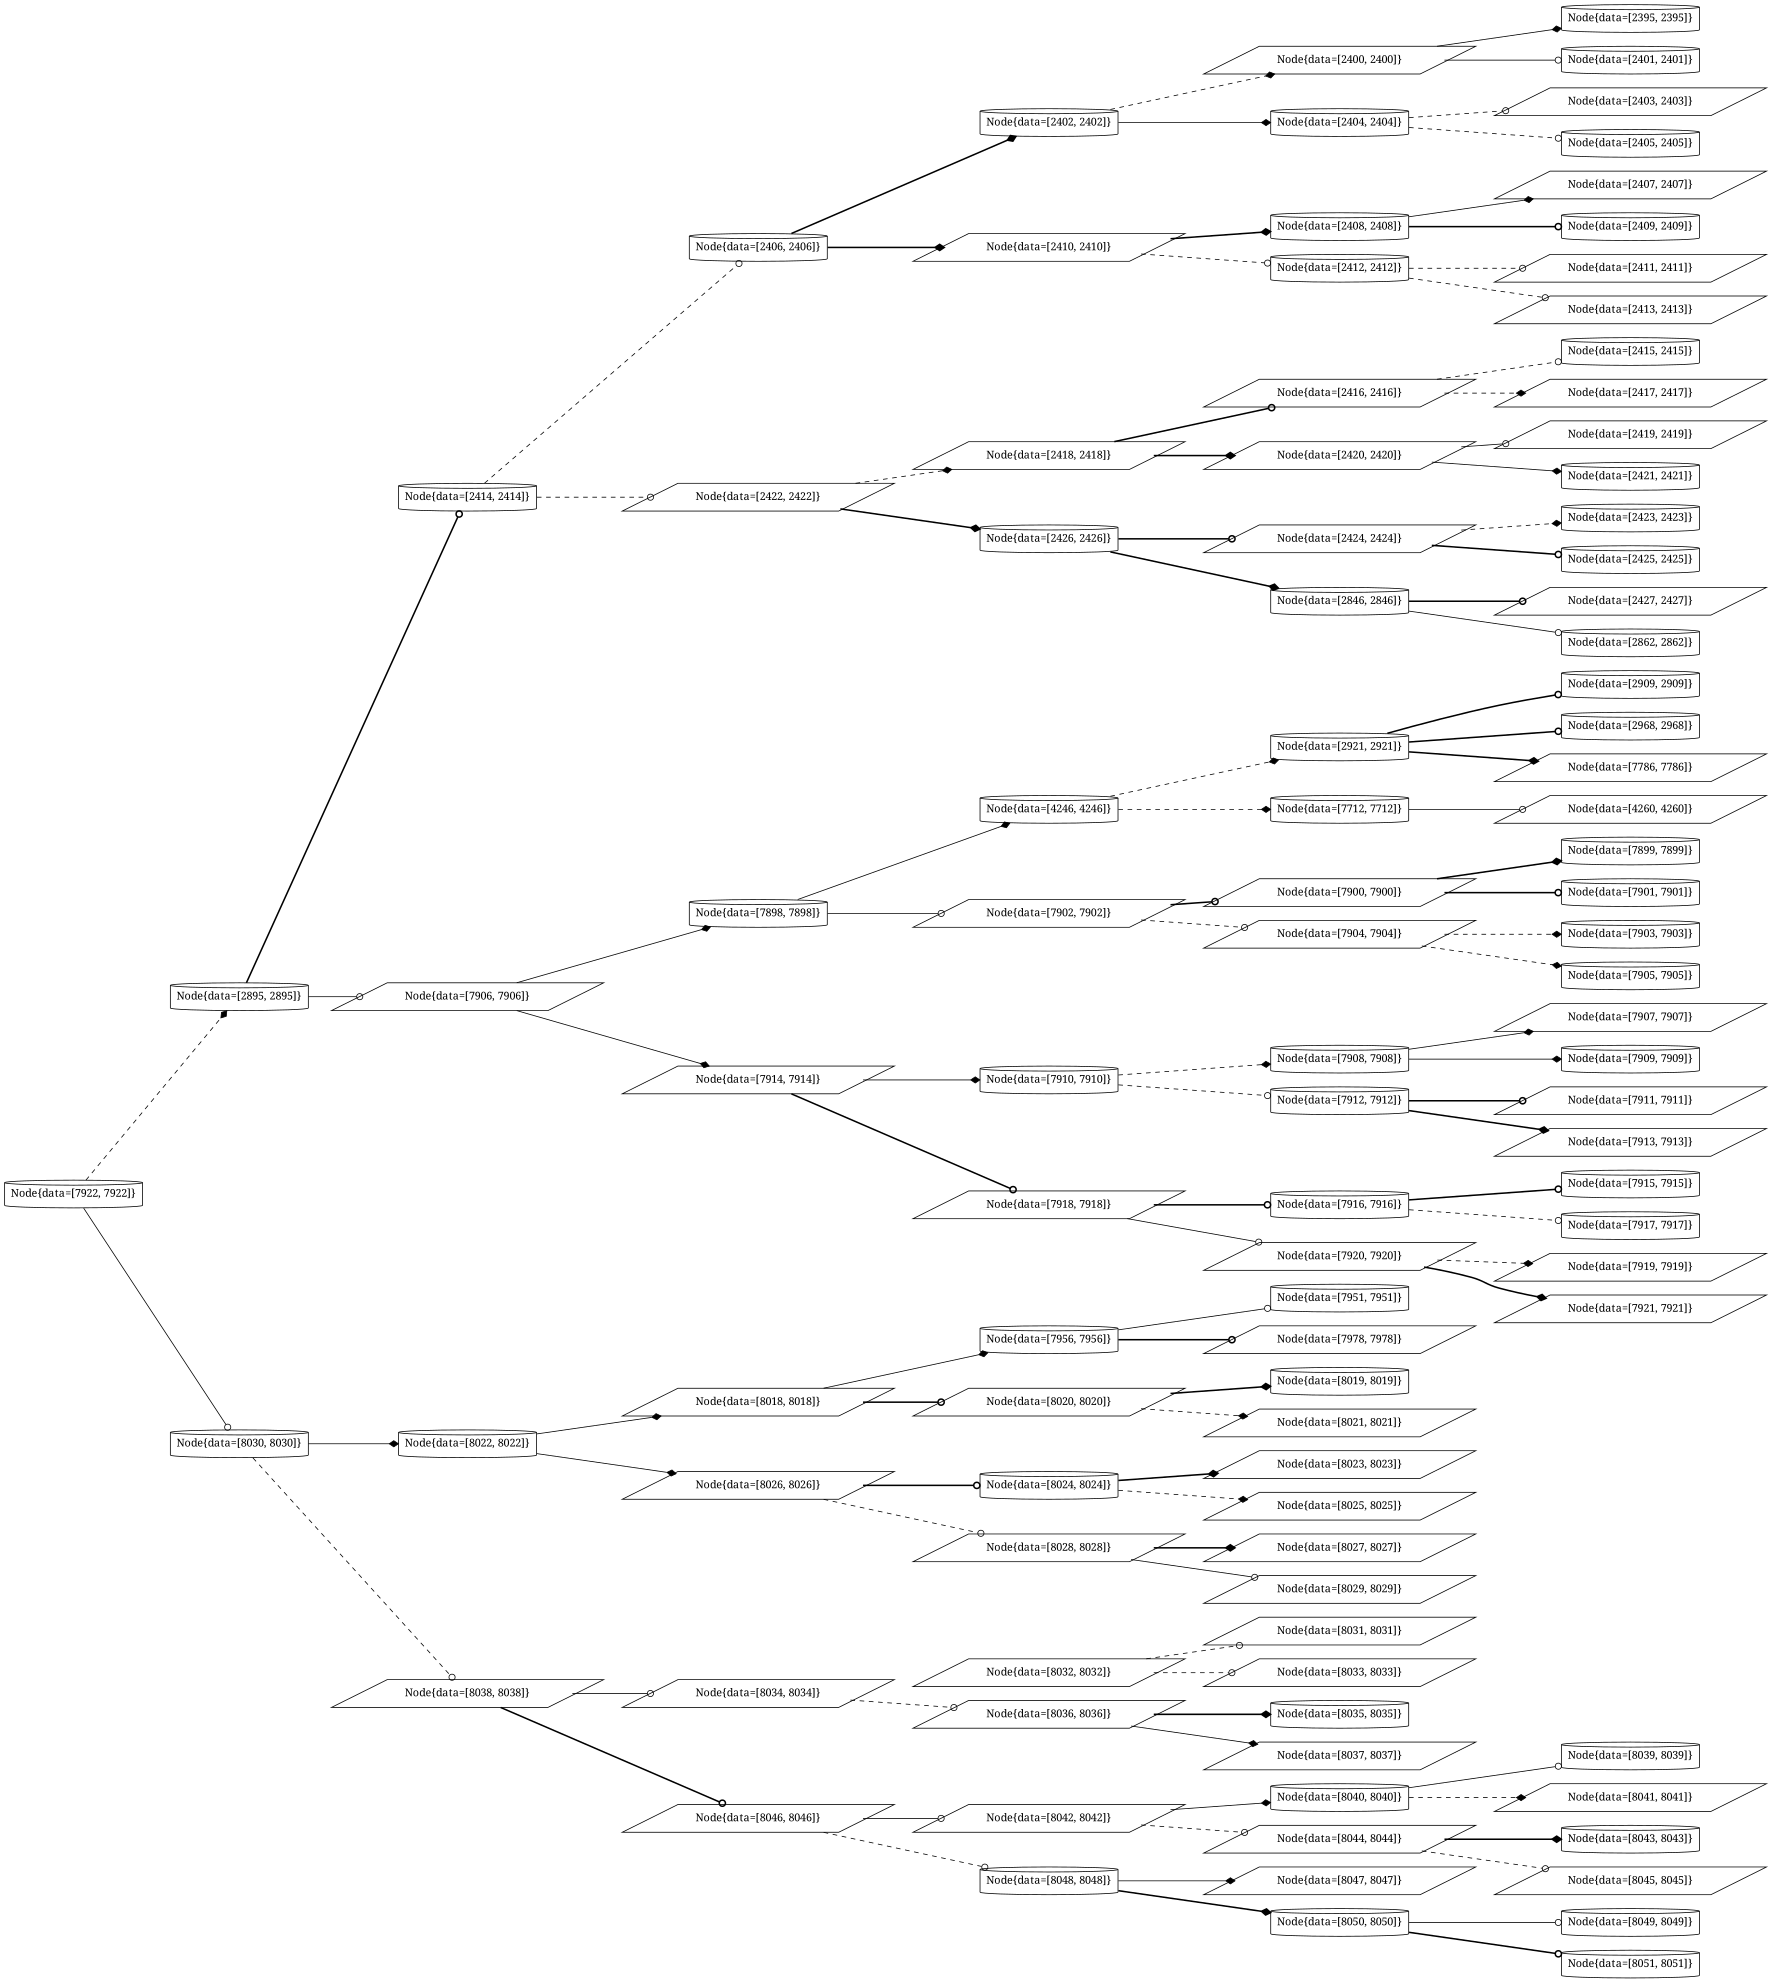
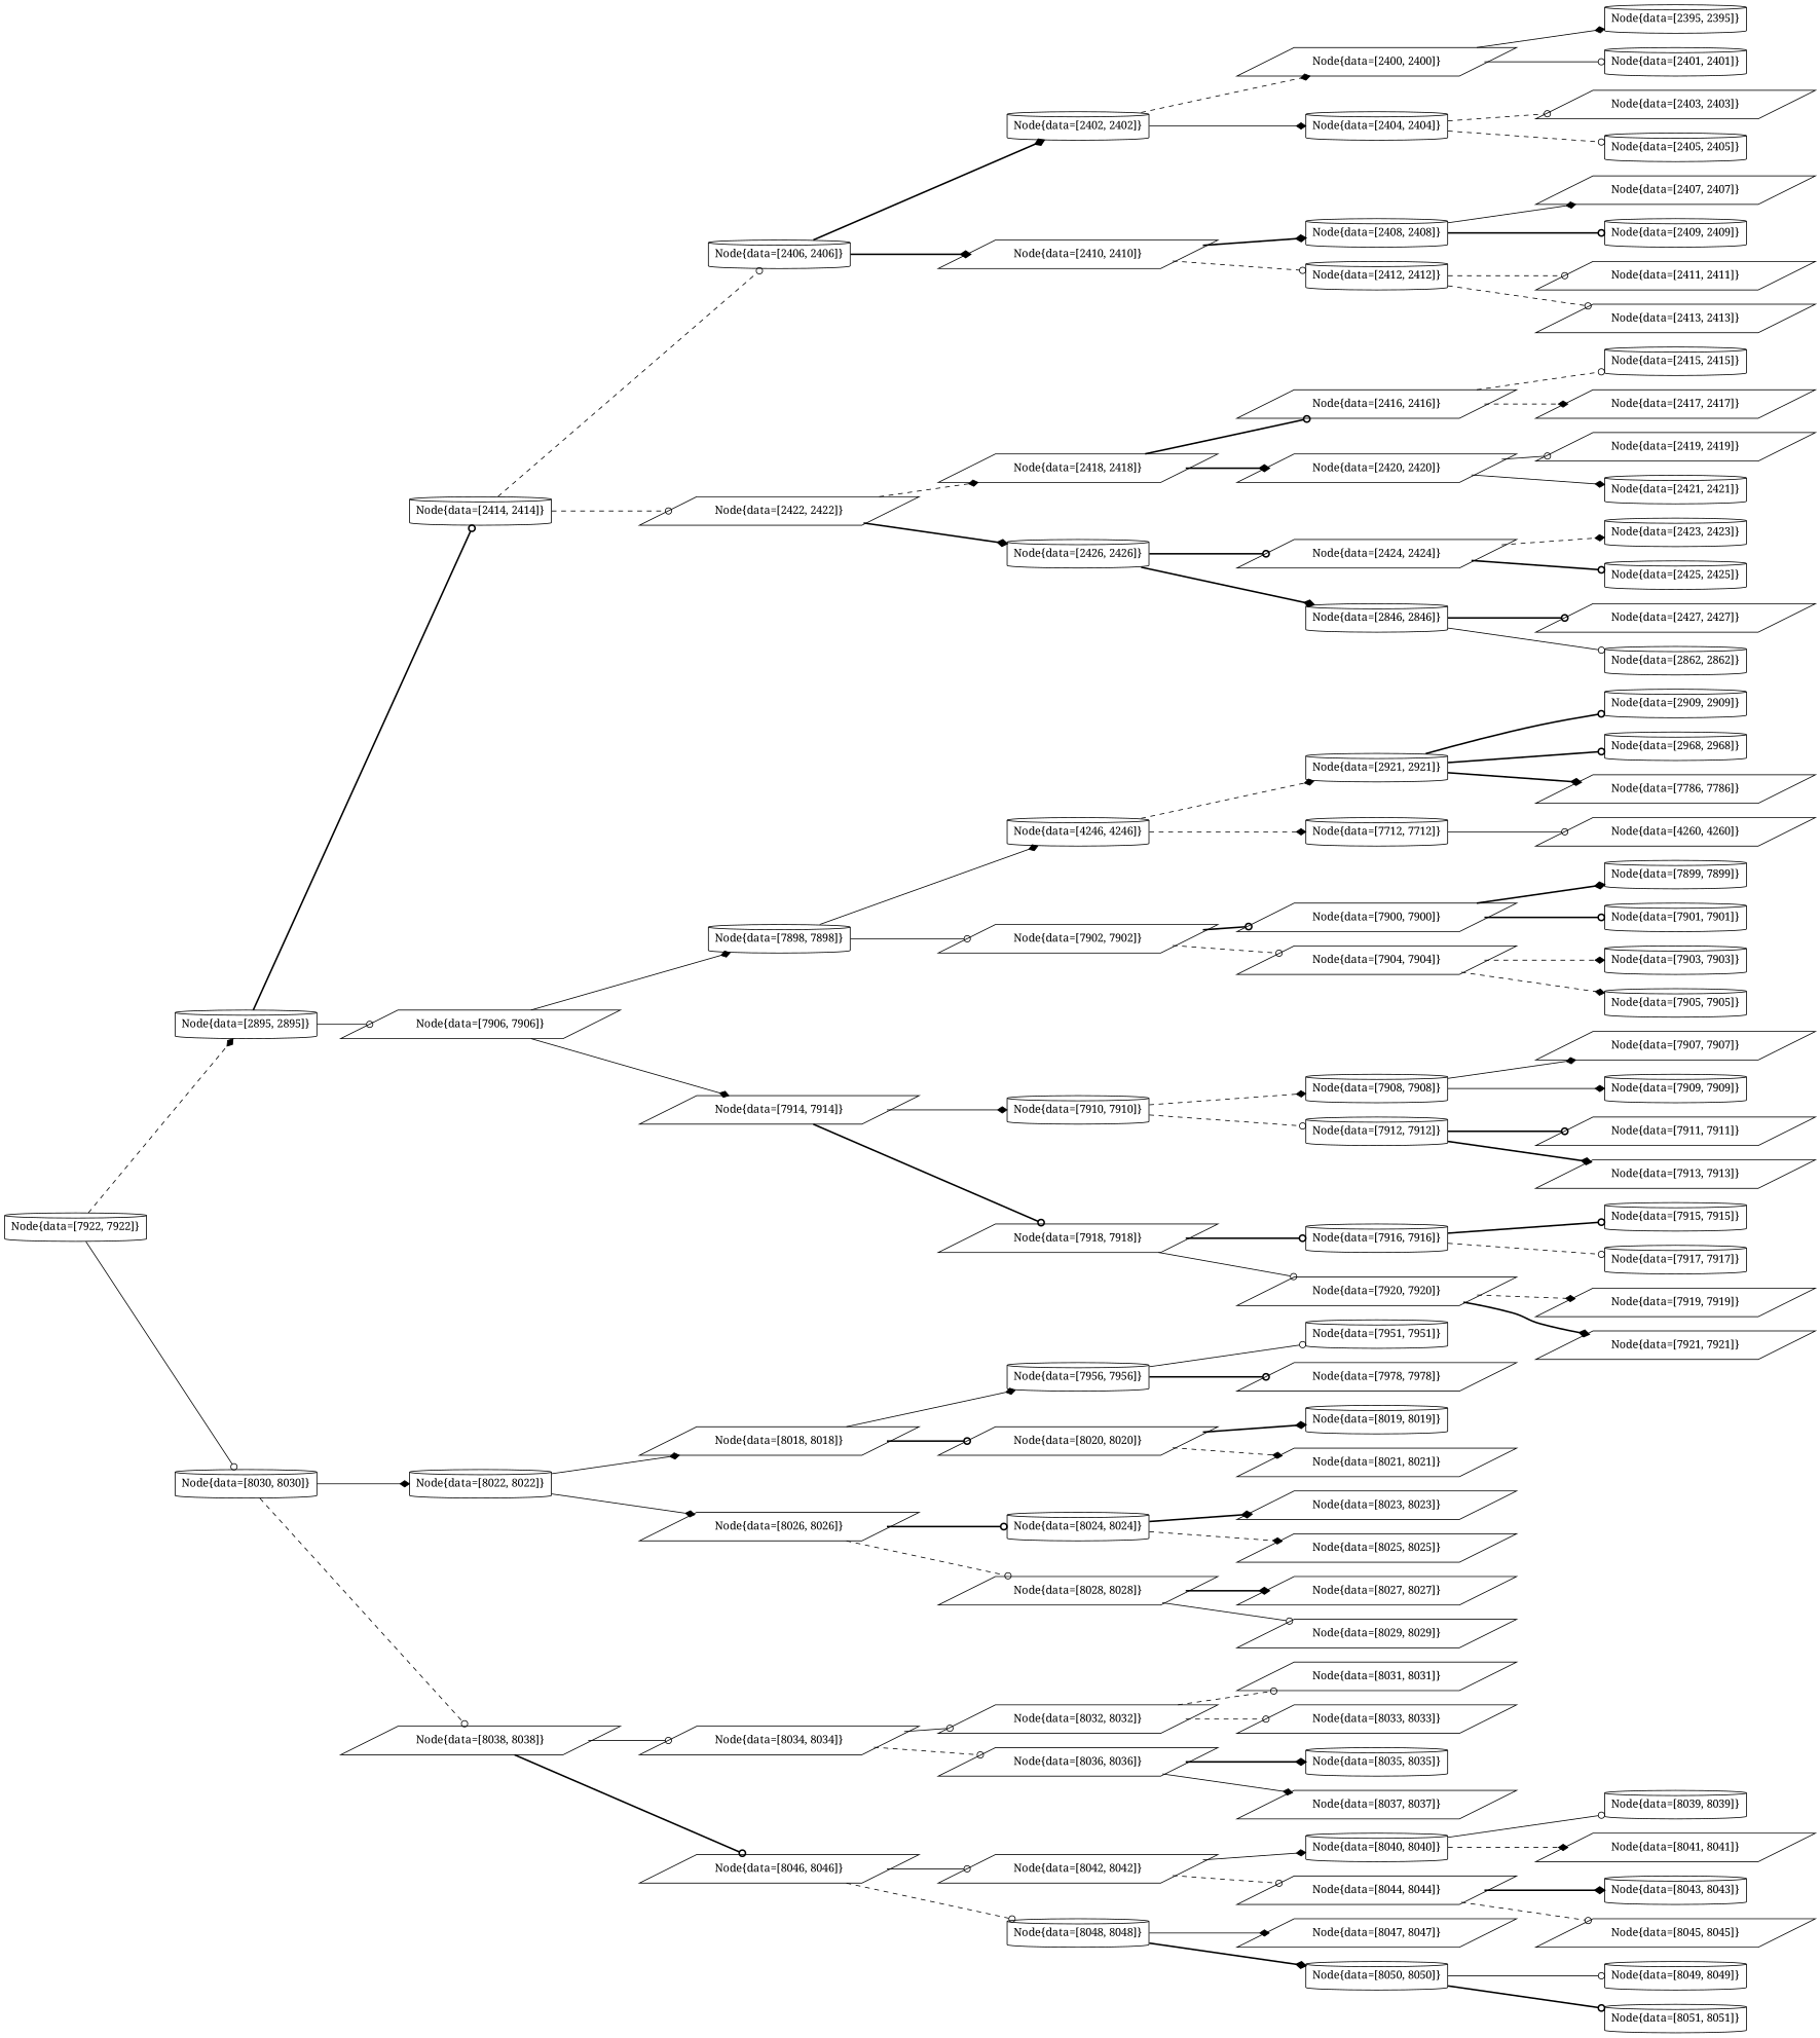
  digraph {
    fontname="Noto Serif"
    rankdir=LR
    node [fontname="Noto Serif" shape=parallelogram]
    edge [arrowhead=odot fontname="Noto Serif" style=bold]
    n1 [label="Node{data=[7922, 7922]}" shape=cylinder]
    n2 [label="Node{data=[2895, 2895]}" shape=cylinder]
    n3 [label="Node{data=[8030, 8030]}" shape=cylinder]
    n4 [label="Node{data=[2414, 2414]}" shape=cylinder]
    n5 [label="Node{data=[7906, 7906]}"]
    n6 [label="Node{data=[8022, 8022]}" shape=cylinder]
    n7 [label="Node{data=[8038, 8038]}"]
    n8 [label="Node{data=[2406, 2406]}" shape=cylinder]
    n9 [label="Node{data=[2422, 2422]}"]
    n10 [label="Node{data=[7898, 7898]}" shape=cylinder]
    n11 [label="Node{data=[7914, 7914]}"]
    n12 [label="Node{data=[2402, 2402]}" shape=cylinder]
    n13 [label="Node{data=[2410, 2410]}"]
    n14 [label="Node{data=[2418, 2418]}"]
    n15 [label="Node{data=[2426, 2426]}" shape=cylinder]
    n16 [label="Node{data=[2400, 2400]}"]
    n17 [label="Node{data=[2404, 2404]}" shape=cylinder]
    n18 [label="Node{data=[2408, 2408]}" shape=cylinder]
    n19 [label="Node{data=[2412, 2412]}" shape=cylinder]
    n20 [label="Node{data=[2395, 2395]}" shape=cylinder]
    n21 [label="Node{data=[2401, 2401]}" shape=cylinder]
    n22 [label="Node{data=[2403, 2403]}"]
    n23 [label="Node{data=[2405, 2405]}" shape=cylinder]
    n24 [label="Node{data=[2407, 2407]}"]
    n25 [label="Node{data=[2409, 2409]}" shape=cylinder]
    n26 [label="Node{data=[2411, 2411]}"]
    n27 [label="Node{data=[2413, 2413]}"]
    n28 [label="Node{data=[2416, 2416]}"]
    n29 [label="Node{data=[2420, 2420]}"]
    n30 [label="Node{data=[2424, 2424]}"]
    n31 [label="Node{data=[2846, 2846]}" shape=cylinder]
    n32 [label="Node{data=[2415, 2415]}" shape=cylinder]
    n33 [label="Node{data=[2417, 2417]}"]
    n34 [label="Node{data=[2419, 2419]}"]
    n35 [label="Node{data=[2421, 2421]}" shape=cylinder]
    n36 [label="Node{data=[2423, 2423]}" shape=cylinder]
    n37 [label="Node{data=[2425, 2425]}" shape=cylinder]
    n38 [label="Node{data=[2427, 2427]}"]
    n39 [label="Node{data=[2862, 2862]}" shape=cylinder]
    n40 [label="Node{data=[4246, 4246]}" shape=cylinder]
    n41 [label="Node{data=[7902, 7902]}"]
    n42 [label="Node{data=[7910, 7910]}" shape=cylinder]
    n43 [label="Node{data=[7918, 7918]}"]
    n44 [label="Node{data=[2921, 2921]}" shape=cylinder]
    n45 [label="Node{data=[7712, 7712]}" shape=cylinder]
    n46 [label="Node{data=[7900, 7900]}"]
    n47 [label="Node{data=[7904, 7904]}"]
    n48 [label="Node{data=[2909, 2909]}" shape=cylinder]
    n49 [label="Node{data=[2968, 2968]}" shape=cylinder]
    n50 [label="Node{data=[7786, 7786]}"]
    n51 [label="Node{data=[4260, 4260]}"]
    n52 [label="Node{data=[7899, 7899]}" shape=cylinder]
    n53 [label="Node{data=[7901, 7901]}" shape=cylinder]
    n54 [label="Node{data=[7903, 7903]}" shape=cylinder]
    n55 [label="Node{data=[7905, 7905]}" shape=cylinder]
    n56 [label="Node{data=[7908, 7908]}" shape=cylinder]
    n57 [label="Node{data=[7912, 7912]}" shape=cylinder]
    n58 [label="Node{data=[7916, 7916]}" shape=cylinder]
    n59 [label="Node{data=[7920, 7920]}"]
    n60 [label="Node{data=[7907, 7907]}"]
    n61 [label="Node{data=[7909, 7909]}" shape=cylinder]
    n62 [label="Node{data=[7911, 7911]}"]
    n63 [label="Node{data=[7913, 7913]}"]
    n64 [label="Node{data=[7915, 7915]}" shape=cylinder]
    n65 [label="Node{data=[7917, 7917]}" shape=cylinder]
    n66 [label="Node{data=[7919, 7919]}"]
    n67 [label="Node{data=[7921, 7921]}"]
    n68 [label="Node{data=[8018, 8018]}"]
    n69 [label="Node{data=[8026, 8026]}"]
    n70 [label="Node{data=[8034, 8034]}"]
    n71 [label="Node{data=[8046, 8046]}"]
    n72 [label="Node{data=[7956, 7956]}" shape=cylinder]
    n73 [label="Node{data=[8020, 8020]}"]
    n74 [label="Node{data=[8024, 8024]}" shape=cylinder]
    n75 [label="Node{data=[8028, 8028]}"]
    n76 [label="Node{data=[7951, 7951]}" shape=cylinder]
    n77 [label="Node{data=[7978, 7978]}"]
    n78 [label="Node{data=[8019, 8019]}" shape=cylinder]
    n79 [label="Node{data=[8021, 8021]}"]
    n80 [label="Node{data=[8023, 8023]}"]
    n81 [label="Node{data=[8025, 8025]}"]
    n82 [label="Node{data=[8027, 8027]}"]
    n83 [label="Node{data=[8029, 8029]}"]
    n84 [label="Node{data=[8032, 8032]}"]
    n85 [label="Node{data=[8036, 8036]}"]
    n86 [label="Node{data=[8042, 8042]}"]
    n87 [label="Node{data=[8048, 8048]}" shape=cylinder]
    n88 [label="Node{data=[8031, 8031]}"]
    n89 [label="Node{data=[8033, 8033]}"]
    n90 [label="Node{data=[8035, 8035]}" shape=cylinder]
    n91 [label="Node{data=[8037, 8037]}"]
    n92 [label="Node{data=[8040, 8040]}" shape=cylinder]
    n93 [label="Node{data=[8044, 8044]}"]
    n94 [label="Node{data=[8047, 8047]}"]
    n95 [label="Node{data=[8050, 8050]}" shape=cylinder]
    n96 [label="Node{data=[8039, 8039]}" shape=cylinder]
    n97 [label="Node{data=[8041, 8041]}"]
    n98 [label="Node{data=[8043, 8043]}" shape=cylinder]
    n99 [label="Node{data=[8045, 8045]}"]
    n100 [label="Node{data=[8049, 8049]}" shape=cylinder]
    n101 [label="Node{data=[8051, 8051]}" shape=cylinder]
    n1 -> n2 [arrowhead=diamond style=dashed]
    n1 -> n3 [style=solid]
    n2 -> n4
    n2 -> n5 [style=solid]
    n3 -> n6 [arrowhead=diamond style=solid]
    n3 -> n7 [style=dashed]
    n4 -> n8 [style=dashed]
    n4 -> n9 [style=dashed]
    n5 -> n10 [arrowhead=diamond style=solid]
    n5 -> n11 [arrowhead=diamond style=solid]
    n6 -> n68 [arrowhead=diamond style=solid]
    n6 -> n69 [arrowhead=diamond style=solid]
    n7 -> n70 [style=solid]
    n7 -> n71
    n8 -> n12 [arrowhead=diamond]
    n8 -> n13 [arrowhead=diamond]
    n9 -> n14 [arrowhead=diamond style=dashed]
    n9 -> n15 [arrowhead=diamond]
    n10 -> n40 [arrowhead=diamond style=solid]
    n10 -> n41 [style=solid]
    n11 -> n42 [arrowhead=diamond style=solid]
    n11 -> n43
    n12 -> n16 [arrowhead=diamond style=dashed]
    n12 -> n17 [arrowhead=diamond style=solid]
    n13 -> n18 [arrowhead=diamond]
    n13 -> n19 [style=dashed]
    n14 -> n28
    n14 -> n29 [arrowhead=diamond]
    n15 -> n30
    n15 -> n31 [arrowhead=diamond]
    n16 -> n20 [arrowhead=diamond style=solid]
    n16 -> n21 [style=solid]
    n17 -> n22 [style=dashed]
    n17 -> n23 [style=dashed]
    n18 -> n24 [arrowhead=diamond style=solid]
    n18 -> n25
    n19 -> n26 [style=dashed]
    n19 -> n27 [style=dashed]
    n28 -> n32 [style=dashed]
    n28 -> n33 [arrowhead=diamond style=dashed]
    n29 -> n34 [style=solid]
    n29 -> n35 [arrowhead=diamond style=solid]
    n30 -> n36 [arrowhead=diamond style=dashed]
    n30 -> n37
    n31 -> n38
    n31 -> n39 [style=solid]
    n40 -> n44 [arrowhead=diamond style=dashed]
    n40 -> n45 [arrowhead=diamond style=dashed]
    n41 -> n46
    n41 -> n47 [style=dashed]
    n42 -> n56 [arrowhead=diamond style=dashed]
    n42 -> n57 [style=dashed]
    n43 -> n58
    n43 -> n59 [style=solid]
    n44 -> n48
    n44 -> n49
    n44 -> n50 [arrowhead=diamond]
    n45 -> n51 [style=solid]
    n46 -> n52 [arrowhead=diamond]
    n46 -> n53
    n47 -> n54 [arrowhead=diamond style=dashed]
    n47 -> n55 [arrowhead=diamond style=dashed]
    n56 -> n60 [arrowhead=diamond style=solid]
    n56 -> n61 [arrowhead=diamond style=solid]
    n57 -> n62
    n57 -> n63 [arrowhead=diamond]
    n58 -> n64
    n58 -> n65 [style=dashed]
    n59 -> n66 [arrowhead=diamond style=dashed]
    n59 -> n67 [arrowhead=diamond]
    n68 -> n72 [arrowhead=diamond style=solid]
    n68 -> n73
    n69 -> n74
    n69 -> n75 [style=dashed]
+   n70 -> n84 [style=solid]
    n70 -> n85 [style=dashed]
    n71 -> n86 [style=solid]
    n71 -> n87 [style=dashed]
    n72 -> n76 [style=solid]
    n72 -> n77
    n73 -> n78 [arrowhead=diamond]
    n73 -> n79 [arrowhead=diamond style=dashed]
    n74 -> n80 [arrowhead=diamond]
    n74 -> n81 [arrowhead=diamond style=dashed]
    n75 -> n82 [arrowhead=diamond]
    n75 -> n83 [style=solid]
    n84 -> n88 [style=dashed]
    n84 -> n89 [style=dashed]
    n85 -> n90 [arrowhead=diamond]
    n85 -> n91 [arrowhead=diamond style=solid]
    n86 -> n92 [arrowhead=diamond style=solid]
    n86 -> n93 [style=dashed]
    n87 -> n94 [arrowhead=diamond style=solid]
    n87 -> n95 [arrowhead=diamond]
    n92 -> n96 [style=solid]
    n92 -> n97 [arrowhead=diamond style=dashed]
    n93 -> n98 [arrowhead=diamond]
    n93 -> n99 [style=dashed]
    n95 -> n100 [style=solid]
    n95 -> n101
  }
